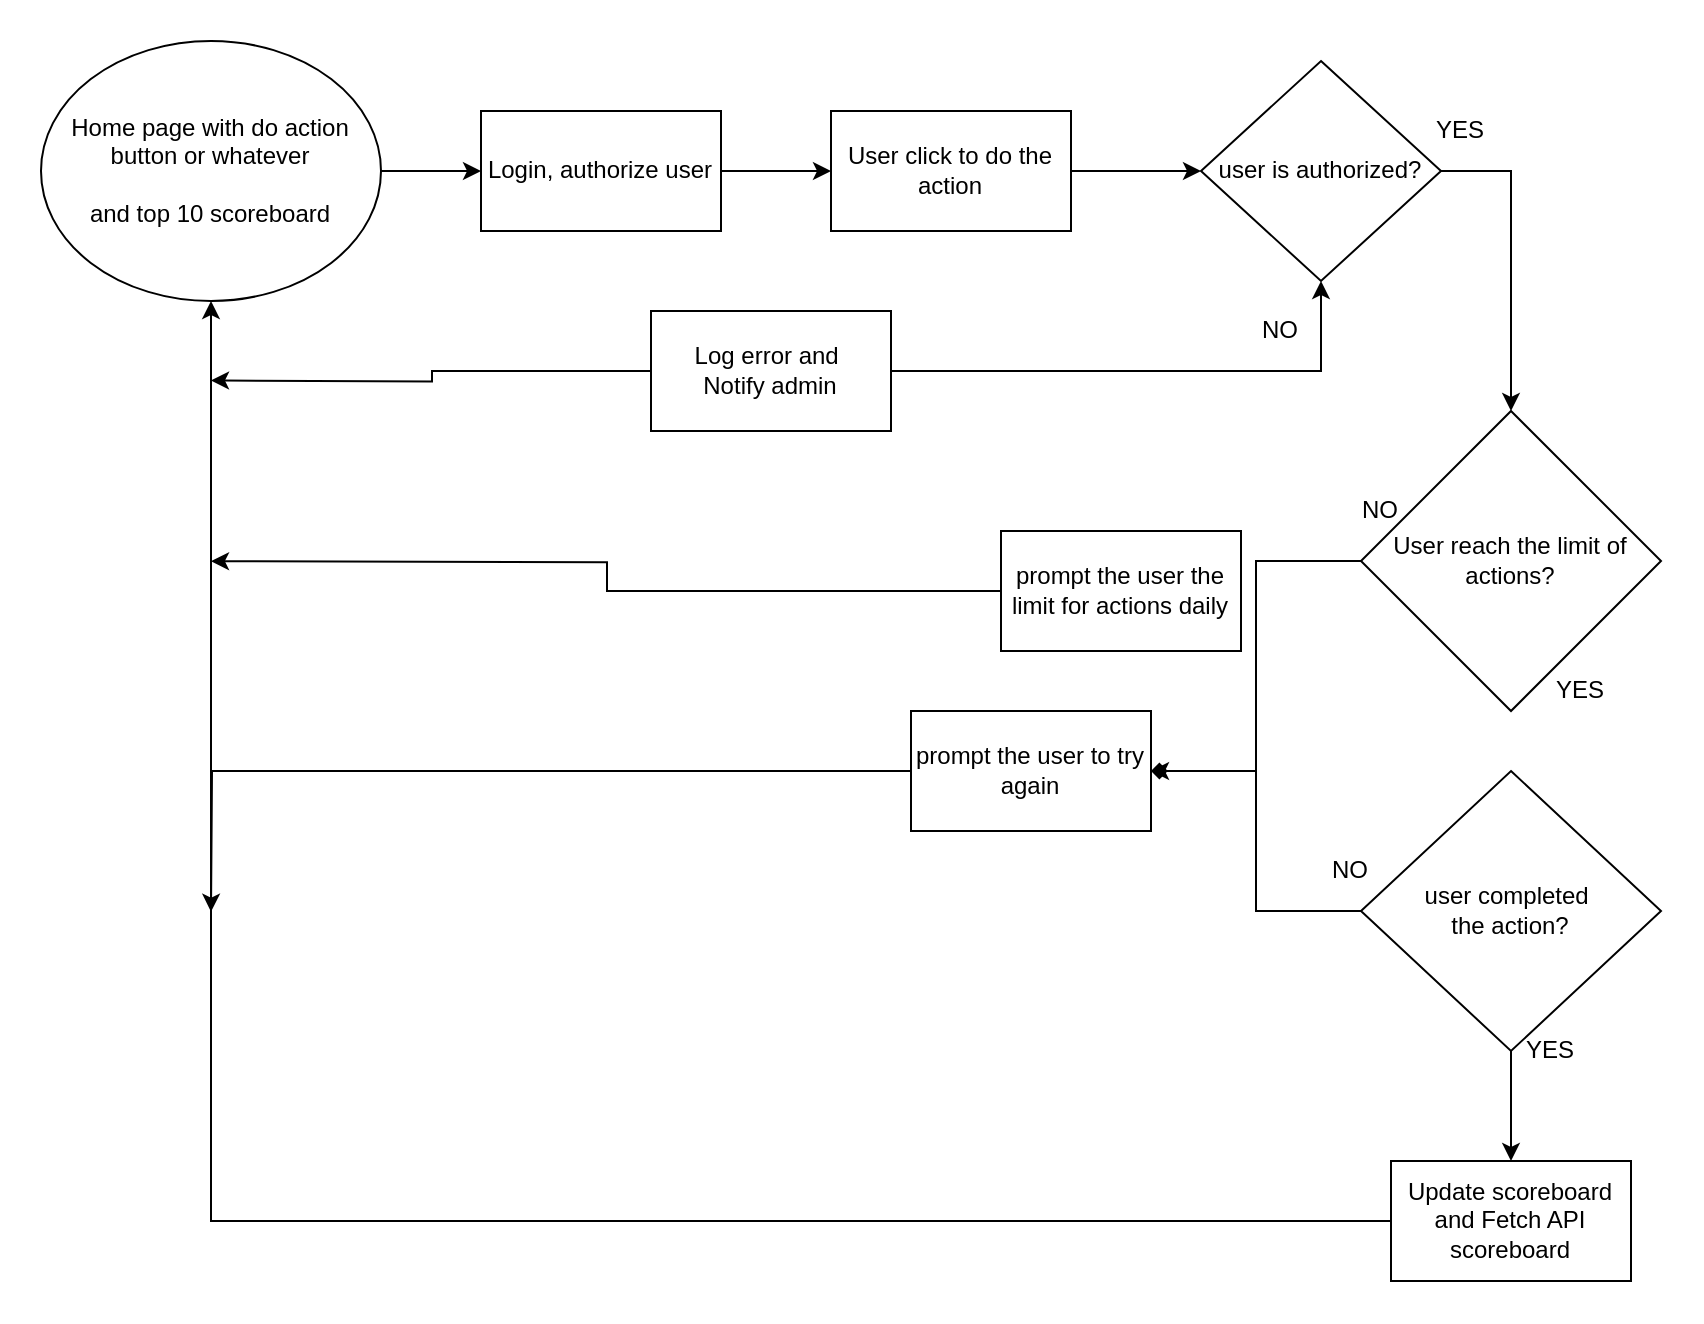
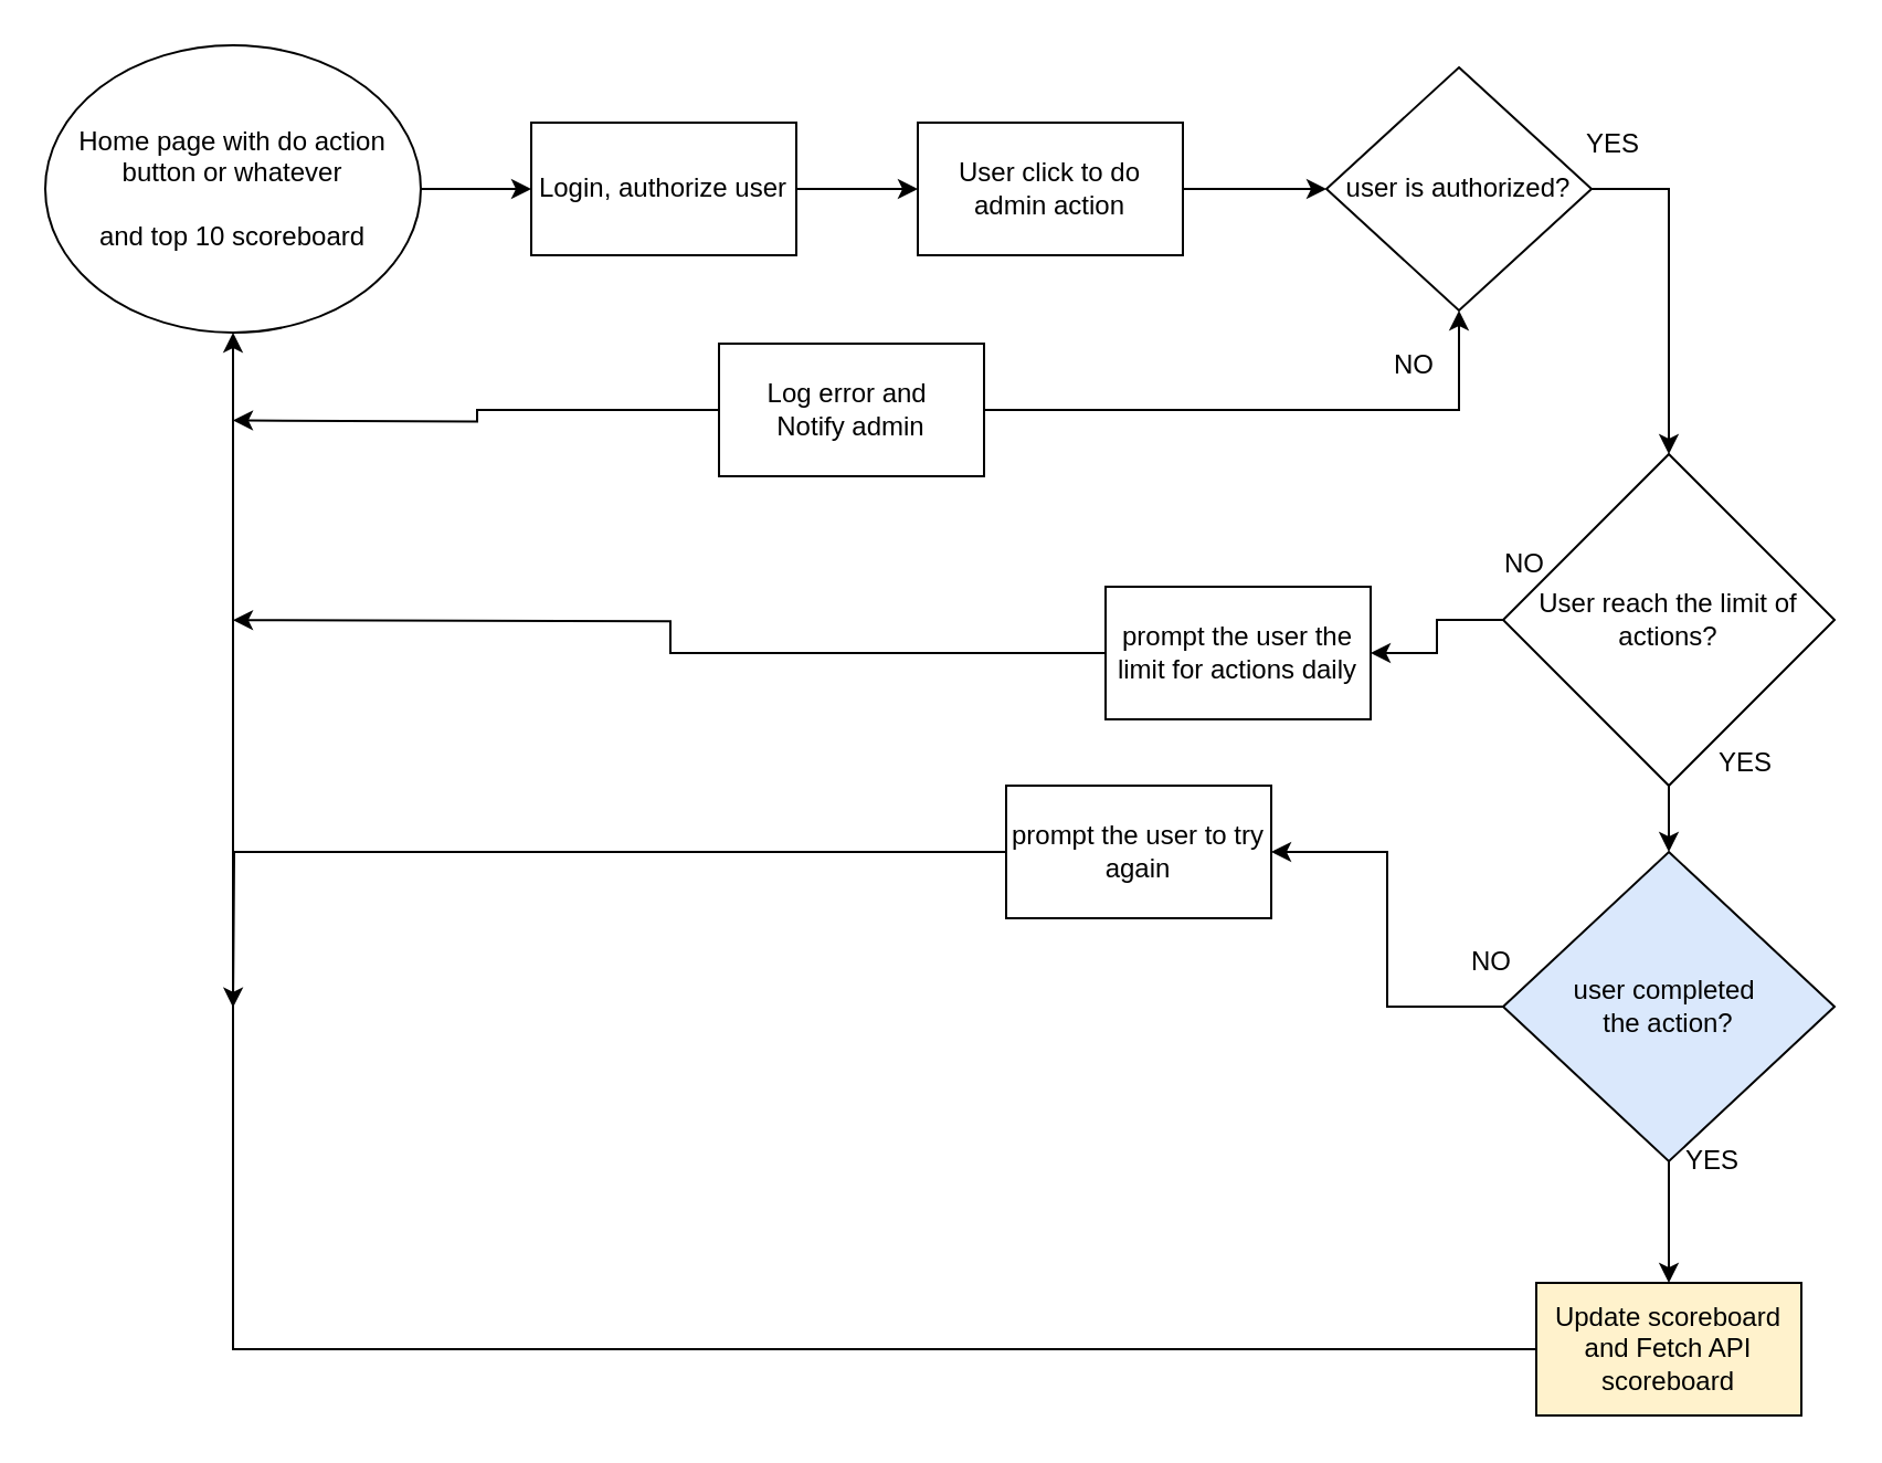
  <mxCell id="0" />
  <mxCell id="1" parent="0" />
  <mxCell id="2" value="" style="edgeStyle=orthogonalEdgeStyle;rounded=0;orthogonalLoop=1;jettySize=auto;html=1;" edge="1" parent="1" source="3" target="9"><mxGeometry relative="1" as="geometry" /></mxCell>
  <mxCell id="3" value="Home page with do action button or whatever &lt;br&gt;&lt;br&gt;and top 10 scoreboard" style="ellipse;whiteSpace=wrap;html=1;" vertex="1" parent="1"><mxGeometry x="20" y="20" width="170" height="130" as="geometry" /></mxCell>
  <mxCell id="4" value="" style="edgeStyle=orthogonalEdgeStyle;rounded=0;orthogonalLoop=1;jettySize=auto;html=1;" edge="1" parent="1" source="5" target="7"><mxGeometry relative="1" as="geometry" /></mxCell>
- <mxCell id="5" value="User click to do the action" style="rounded=0;whiteSpace=wrap;html=1;" vertex="1" parent="1"><mxGeometry x="415" y="55" width="120" height="60" as="geometry" /></mxCell>
+ <mxCell id="5" value="User click to do admin action" style="rounded=0;whiteSpace=wrap;html=1;" vertex="1" parent="1"><mxGeometry x="415" y="55" width="120" height="60" as="geometry" /></mxCell>
  <mxCell id="6" value="" style="edgeStyle=orthogonalEdgeStyle;rounded=0;orthogonalLoop=1;jettySize=auto;html=1;" edge="1" parent="1" source="7" target="24"><mxGeometry relative="1" as="geometry"><Array as="points"><mxPoint x="755" y="85" /></Array></mxGeometry></mxCell>
  <mxCell id="7" value="user is authorized?" style="rhombus;whiteSpace=wrap;html=1;rounded=0;" vertex="1" parent="1"><mxGeometry x="600" y="30" width="120" height="110" as="geometry" /></mxCell>
  <mxCell id="8" style="edgeStyle=orthogonalEdgeStyle;rounded=0;orthogonalLoop=1;jettySize=auto;html=1;entryX=0;entryY=0.5;entryDx=0;entryDy=0;" edge="1" parent="1" source="9" target="5"><mxGeometry relative="1" as="geometry" /></mxCell>
  <mxCell id="9" value="Login, authorize user" style="whiteSpace=wrap;html=1;" vertex="1" parent="1"><mxGeometry x="240" y="55" width="120" height="60" as="geometry" /></mxCell>
  <mxCell id="10" value="NO" style="text;html=1;align=center;verticalAlign=middle;whiteSpace=wrap;rounded=0;" vertex="1" parent="1"><mxGeometry x="610" y="150" width="60" height="30" as="geometry" /></mxCell>
  <mxCell id="11" style="edgeStyle=orthogonalEdgeStyle;rounded=0;orthogonalLoop=1;jettySize=auto;html=1;exitX=1;exitY=0.5;exitDx=0;exitDy=0;entryX=0.5;entryY=1;entryDx=0;entryDy=0;" edge="1" parent="1" source="13" target="7"><mxGeometry relative="1" as="geometry" /></mxCell>
  <mxCell id="12" style="edgeStyle=orthogonalEdgeStyle;rounded=0;orthogonalLoop=1;jettySize=auto;html=1;exitX=0;exitY=0.5;exitDx=0;exitDy=0;" edge="1" parent="1" source="13"><mxGeometry relative="1" as="geometry"><mxPoint x="105" y="189.742" as="targetPoint" /></mxGeometry></mxCell>
  <mxCell id="13" value="&lt;div&gt;Log error and&amp;nbsp;&lt;/div&gt;&lt;div&gt;Notify admin&lt;/div&gt;" style="rounded=0;whiteSpace=wrap;html=1;" vertex="1" parent="1"><mxGeometry x="325" y="155" width="120" height="60" as="geometry" /></mxCell>
  <mxCell id="14" value="" style="edgeStyle=orthogonalEdgeStyle;rounded=0;orthogonalLoop=1;jettySize=auto;html=1;" edge="1" parent="1" source="16" target="19"><mxGeometry relative="1" as="geometry" /></mxCell>
- <mxCell id="15" value="" style="edgeStyle=orthogonalEdgeStyle;rounded=0;orthogonalLoop=1;jettySize=auto;html=1;endArrow=diamond;" edge="1" parent="1" source="16" target="30"><mxGeometry relative="1" as="geometry" /></mxCell>
- <mxCell id="16" value="&lt;div&gt;user completed&amp;nbsp;&lt;/div&gt;&lt;div&gt;the action?&lt;/div&gt;" style="rhombus;whiteSpace=wrap;html=1;rounded=0;" vertex="1" parent="1"><mxGeometry x="680" y="385" width="150" height="140" as="geometry" /></mxCell>
+ <mxCell id="15" value="" style="edgeStyle=orthogonalEdgeStyle;rounded=0;orthogonalLoop=1;jettySize=auto;html=1;" edge="1" parent="1" source="16" target="30"><mxGeometry relative="1" as="geometry" /></mxCell>
+ <mxCell id="16" value="&lt;div&gt;user completed&amp;nbsp;&lt;/div&gt;&lt;div&gt;the action?&lt;/div&gt;" style="rhombus;whiteSpace=wrap;html=1;rounded=0;fillColor=#dae8fc;" vertex="1" parent="1"><mxGeometry x="680" y="385" width="150" height="140" as="geometry" /></mxCell>
  <mxCell id="17" value="NO" style="text;html=1;align=center;verticalAlign=middle;whiteSpace=wrap;rounded=0;" vertex="1" parent="1"><mxGeometry x="645" y="420" width="60" height="30" as="geometry" /></mxCell>
  <mxCell id="18" style="edgeStyle=orthogonalEdgeStyle;rounded=0;orthogonalLoop=1;jettySize=auto;html=1;exitX=0;exitY=0.5;exitDx=0;exitDy=0;entryX=0.5;entryY=1;entryDx=0;entryDy=0;" edge="1" parent="1" source="19" target="3"><mxGeometry relative="1" as="geometry" /></mxCell>
- <mxCell id="19" value="Update scoreboard and Fetch API scoreboard" style="whiteSpace=wrap;html=1;rounded=0;" vertex="1" parent="1"><mxGeometry x="695" y="580" width="120" height="60" as="geometry" /></mxCell>
+ <mxCell id="19" value="Update scoreboard and Fetch API scoreboard" style="whiteSpace=wrap;html=1;rounded=0;fillColor=#fff2cc;" vertex="1" parent="1"><mxGeometry x="695" y="580" width="120" height="60" as="geometry" /></mxCell>
  <mxCell id="20" value="YES" style="text;html=1;align=center;verticalAlign=middle;whiteSpace=wrap;rounded=0;" vertex="1" parent="1"><mxGeometry x="700" y="50" width="60" height="30" as="geometry" /></mxCell>
  <mxCell id="21" value="YES" style="text;html=1;align=center;verticalAlign=middle;whiteSpace=wrap;rounded=0;" vertex="1" parent="1"><mxGeometry x="745" y="510" width="60" height="30" as="geometry" /></mxCell>
- <mxCell id="22" value="" style="edgeStyle=orthogonalEdgeStyle;rounded=0;orthogonalLoop=1;jettySize=auto;html=1;" edge="1" parent="1" source="24" target="30"><mxGeometry relative="1" as="geometry" /></mxCell>
+ <mxCell id="22" value="" style="edgeStyle=orthogonalEdgeStyle;rounded=0;orthogonalLoop=1;jettySize=auto;html=1;" edge="1" parent="1" source="24" target="16"><mxGeometry relative="1" as="geometry" /></mxCell>
+ <mxCell id="23" value="" style="edgeStyle=orthogonalEdgeStyle;rounded=0;orthogonalLoop=1;jettySize=auto;html=1;" edge="1" parent="1" source="24" target="26"><mxGeometry relative="1" as="geometry" /></mxCell>
  <mxCell id="24" value="User reach the limit of actions?" style="rhombus;whiteSpace=wrap;html=1;rounded=0;" vertex="1" parent="1"><mxGeometry x="680" y="205" width="150" height="150" as="geometry" /></mxCell>
  <mxCell id="25" style="edgeStyle=orthogonalEdgeStyle;rounded=0;orthogonalLoop=1;jettySize=auto;html=1;exitX=0;exitY=0.5;exitDx=0;exitDy=0;" edge="1" parent="1" source="26"><mxGeometry relative="1" as="geometry"><mxPoint x="105" y="280.065" as="targetPoint" /></mxGeometry></mxCell>
  <mxCell id="26" value="prompt the user the limit for actions daily" style="whiteSpace=wrap;html=1;rounded=0;" vertex="1" parent="1"><mxGeometry x="500" y="265" width="120" height="60" as="geometry" /></mxCell>
  <mxCell id="27" value="NO" style="text;html=1;align=center;verticalAlign=middle;whiteSpace=wrap;rounded=0;" vertex="1" parent="1"><mxGeometry x="660" y="240" width="60" height="30" as="geometry" /></mxCell>
  <mxCell id="28" value="YES" style="text;html=1;align=center;verticalAlign=middle;whiteSpace=wrap;rounded=0;" vertex="1" parent="1"><mxGeometry x="760" y="330" width="60" height="30" as="geometry" /></mxCell>
  <mxCell id="29" style="edgeStyle=orthogonalEdgeStyle;rounded=0;orthogonalLoop=1;jettySize=auto;html=1;exitX=0;exitY=0.5;exitDx=0;exitDy=0;" edge="1" parent="1" source="30"><mxGeometry relative="1" as="geometry"><mxPoint x="105" y="455.364" as="targetPoint" /></mxGeometry></mxCell>
  <mxCell id="30" value="prompt the user to try again" style="whiteSpace=wrap;html=1;rounded=0;" vertex="1" parent="1"><mxGeometry x="455" y="355" width="120" height="60" as="geometry" /></mxCell>
